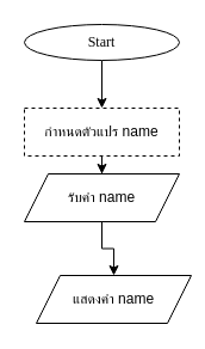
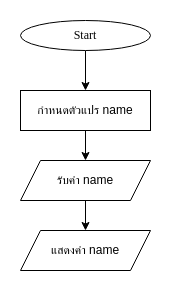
  <mxCell id="0" />
  <mxCell id="1" parent="0" />
  <mxCell id="2" value="" style="edgeStyle=orthogonalEdgeStyle;rounded=0;orthogonalLoop=1;jettySize=auto;html=1;" edge="1" parent="1" source="3" target="5"><mxGeometry relative="1" as="geometry" /></mxCell>
  <mxCell id="3" value="&lt;font data-font-src=&quot;https://fonts.googleapis.com/css?family=Sarabun&quot; face=&quot;Sarabun&quot;&gt;Start&lt;/font&gt;" style="ellipse;whiteSpace=wrap;html=1;" vertex="1" parent="1"><mxGeometry x="20" y="20" width="130" height="30" as="geometry" /></mxCell>
  <mxCell id="4" value="" style="edgeStyle=orthogonalEdgeStyle;rounded=0;orthogonalLoop=1;jettySize=auto;html=1;" edge="1" parent="1" source="5" target="7"><mxGeometry relative="1" as="geometry" /></mxCell>
- <mxCell id="5" value="กำหนดตัวแปร name" style="rounded=0;whiteSpace=wrap;html=1;dashed=1;" vertex="1" parent="1"><mxGeometry x="20" y="90" width="130" height="40" as="geometry" /></mxCell>
+ <mxCell id="5" value="กำหนดตัวแปร name" style="rounded=0;whiteSpace=wrap;html=1;" vertex="1" parent="1"><mxGeometry x="20" y="90" width="130" height="40" as="geometry" /></mxCell>
  <mxCell id="6" value="" style="edgeStyle=orthogonalEdgeStyle;rounded=0;orthogonalLoop=1;jettySize=auto;html=1;" edge="1" parent="1" source="7" target="8"><mxGeometry relative="1" as="geometry" /></mxCell>
- <mxCell id="7" value="รับค่า name" style="rounded=0;whiteSpace=wrap;html=1;shape=parallelogram;perimeter=parallelogramPerimeter;fixedSize=1;" vertex="1" parent="1"><mxGeometry x="20" y="145" width="130" height="40" as="geometry" /></mxCell>
- <mxCell id="8" value="แสดงค่า name" style="rounded=0;whiteSpace=wrap;html=1;shape=parallelogram;perimeter=parallelogramPerimeter;fixedSize=1;" vertex="1" parent="1"><mxGeometry x="30" y="230" width="130" height="40" as="geometry" /></mxCell>
+ <mxCell id="7" value="รับค่า name" style="rounded=0;whiteSpace=wrap;html=1;shape=parallelogram;perimeter=parallelogramPerimeter;fixedSize=1;" vertex="1" parent="1"><mxGeometry x="20" y="160" width="130" height="40" as="geometry" /></mxCell>
+ <mxCell id="8" value="แสดงค่า name" style="rounded=0;whiteSpace=wrap;html=1;shape=parallelogram;perimeter=parallelogramPerimeter;fixedSize=1;" vertex="1" parent="1"><mxGeometry x="20" y="230" width="130" height="40" as="geometry" /></mxCell>
